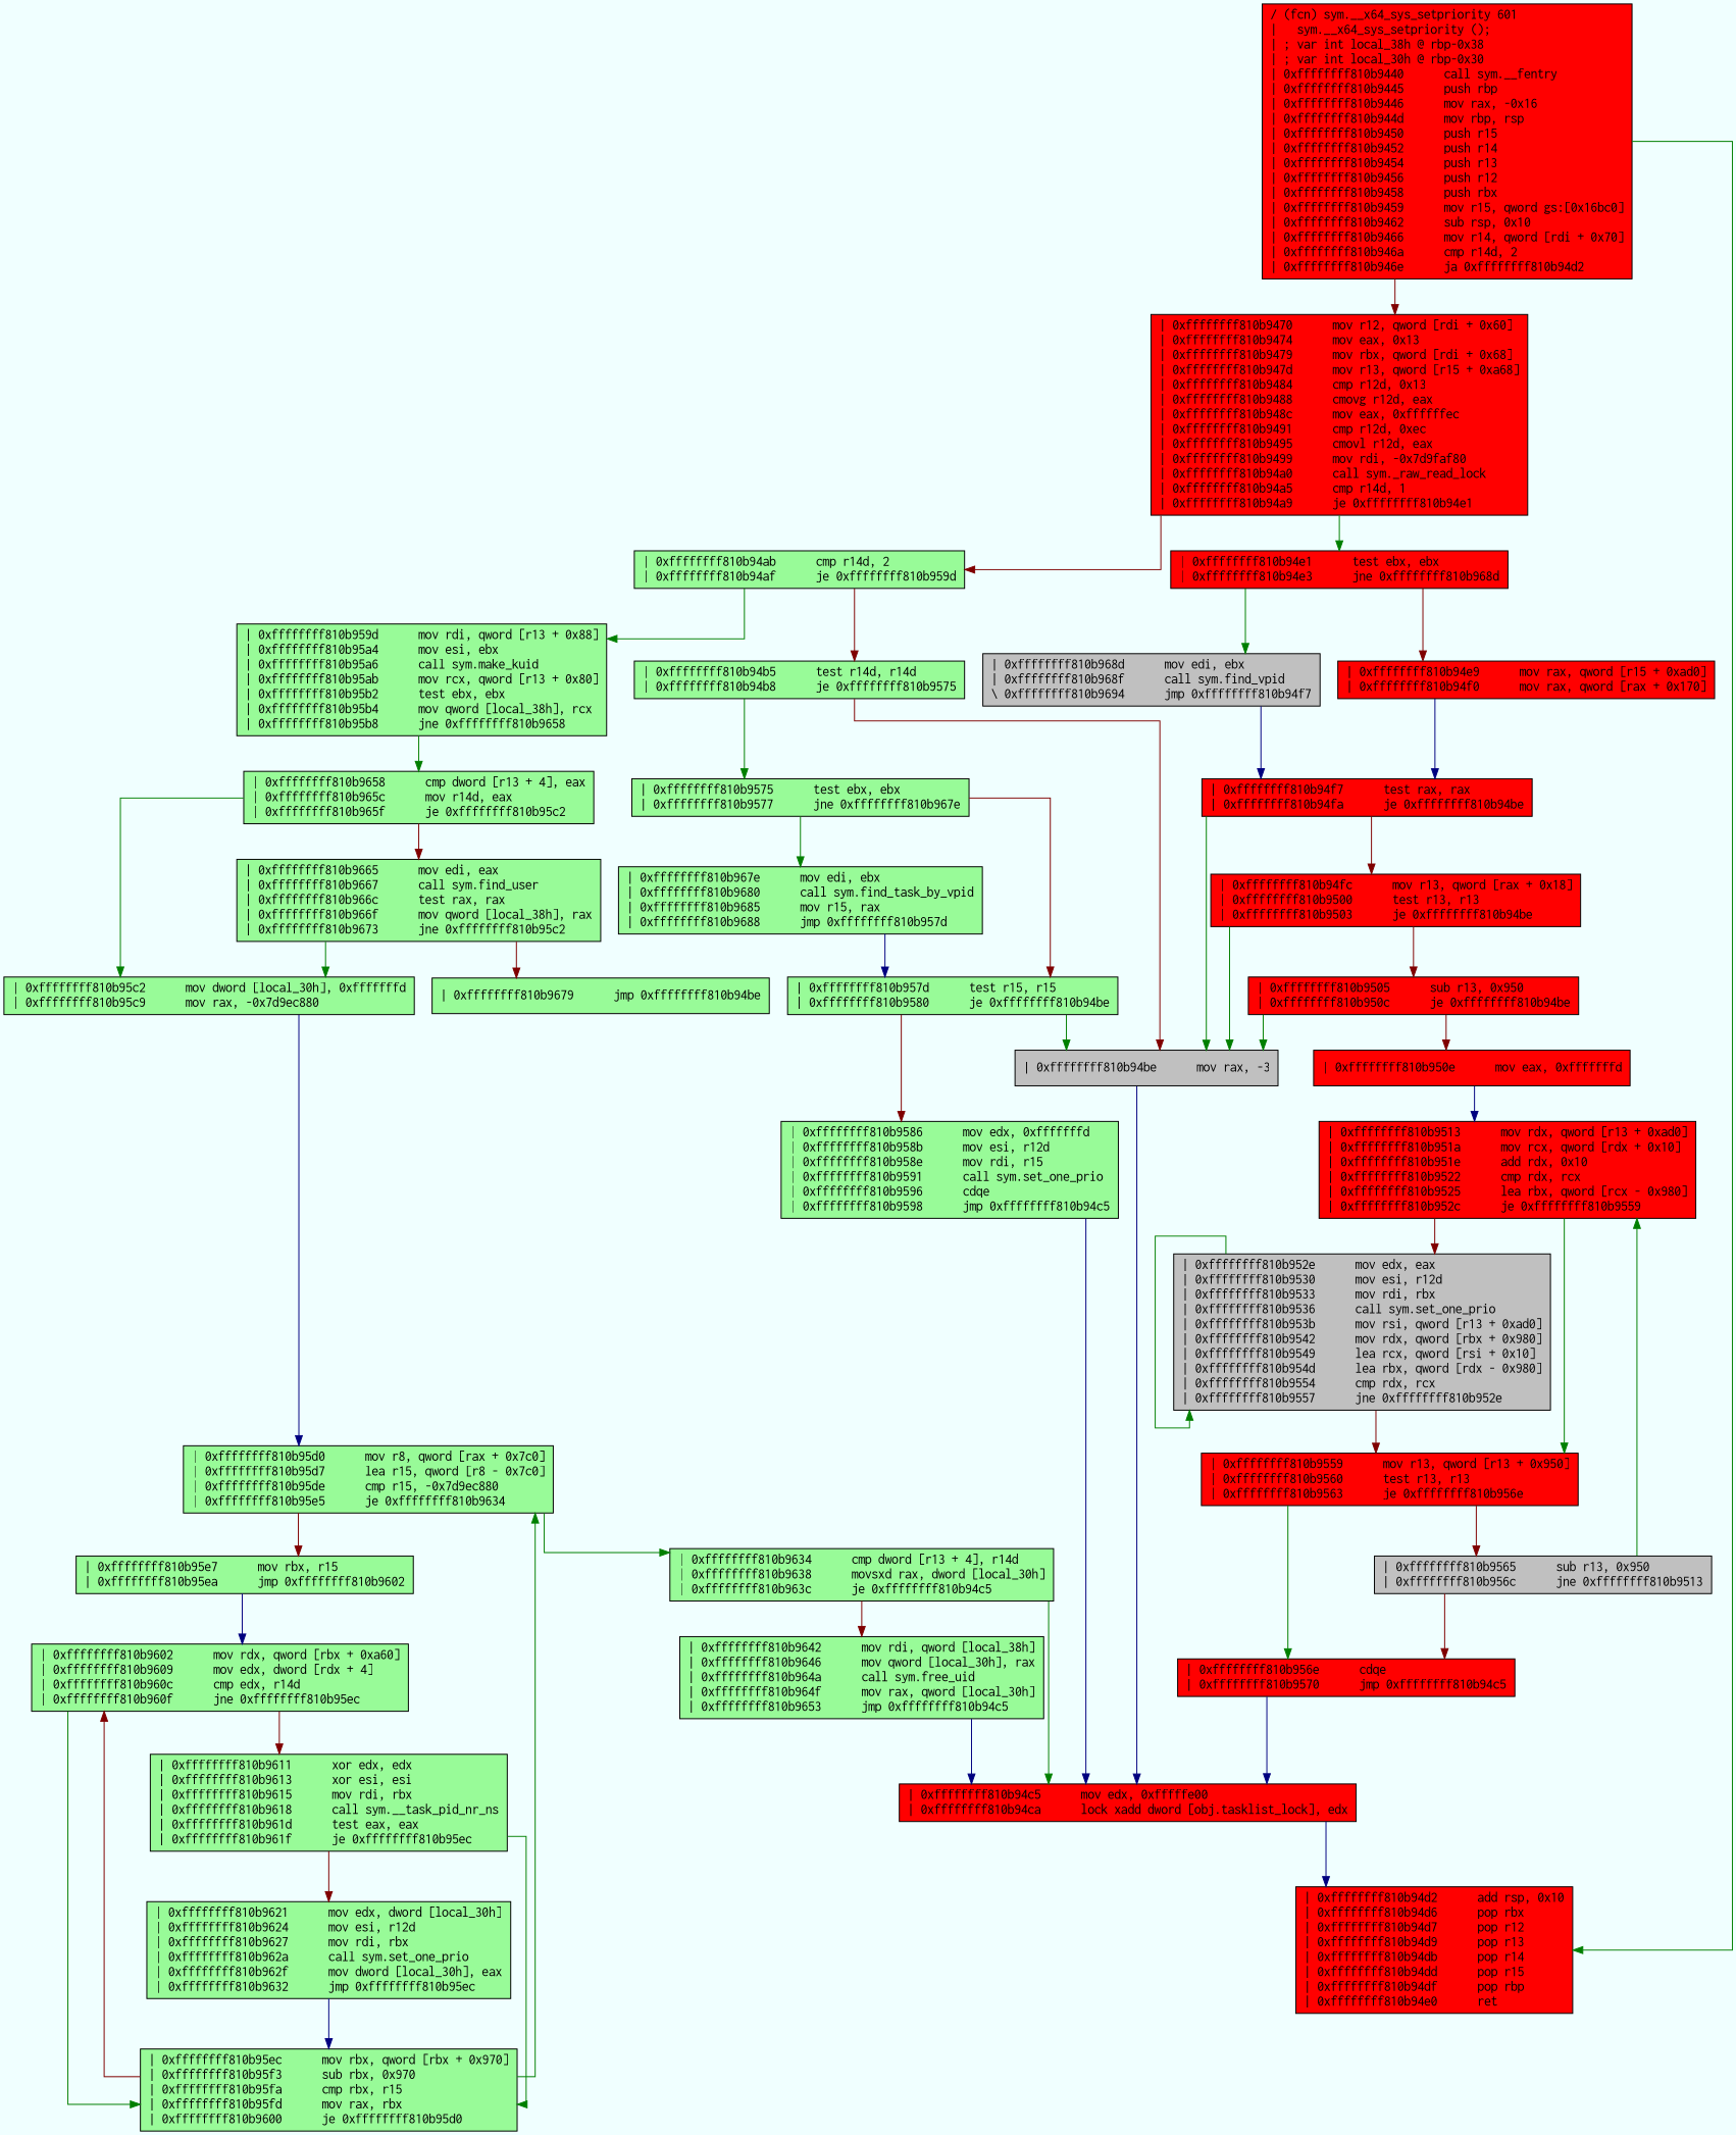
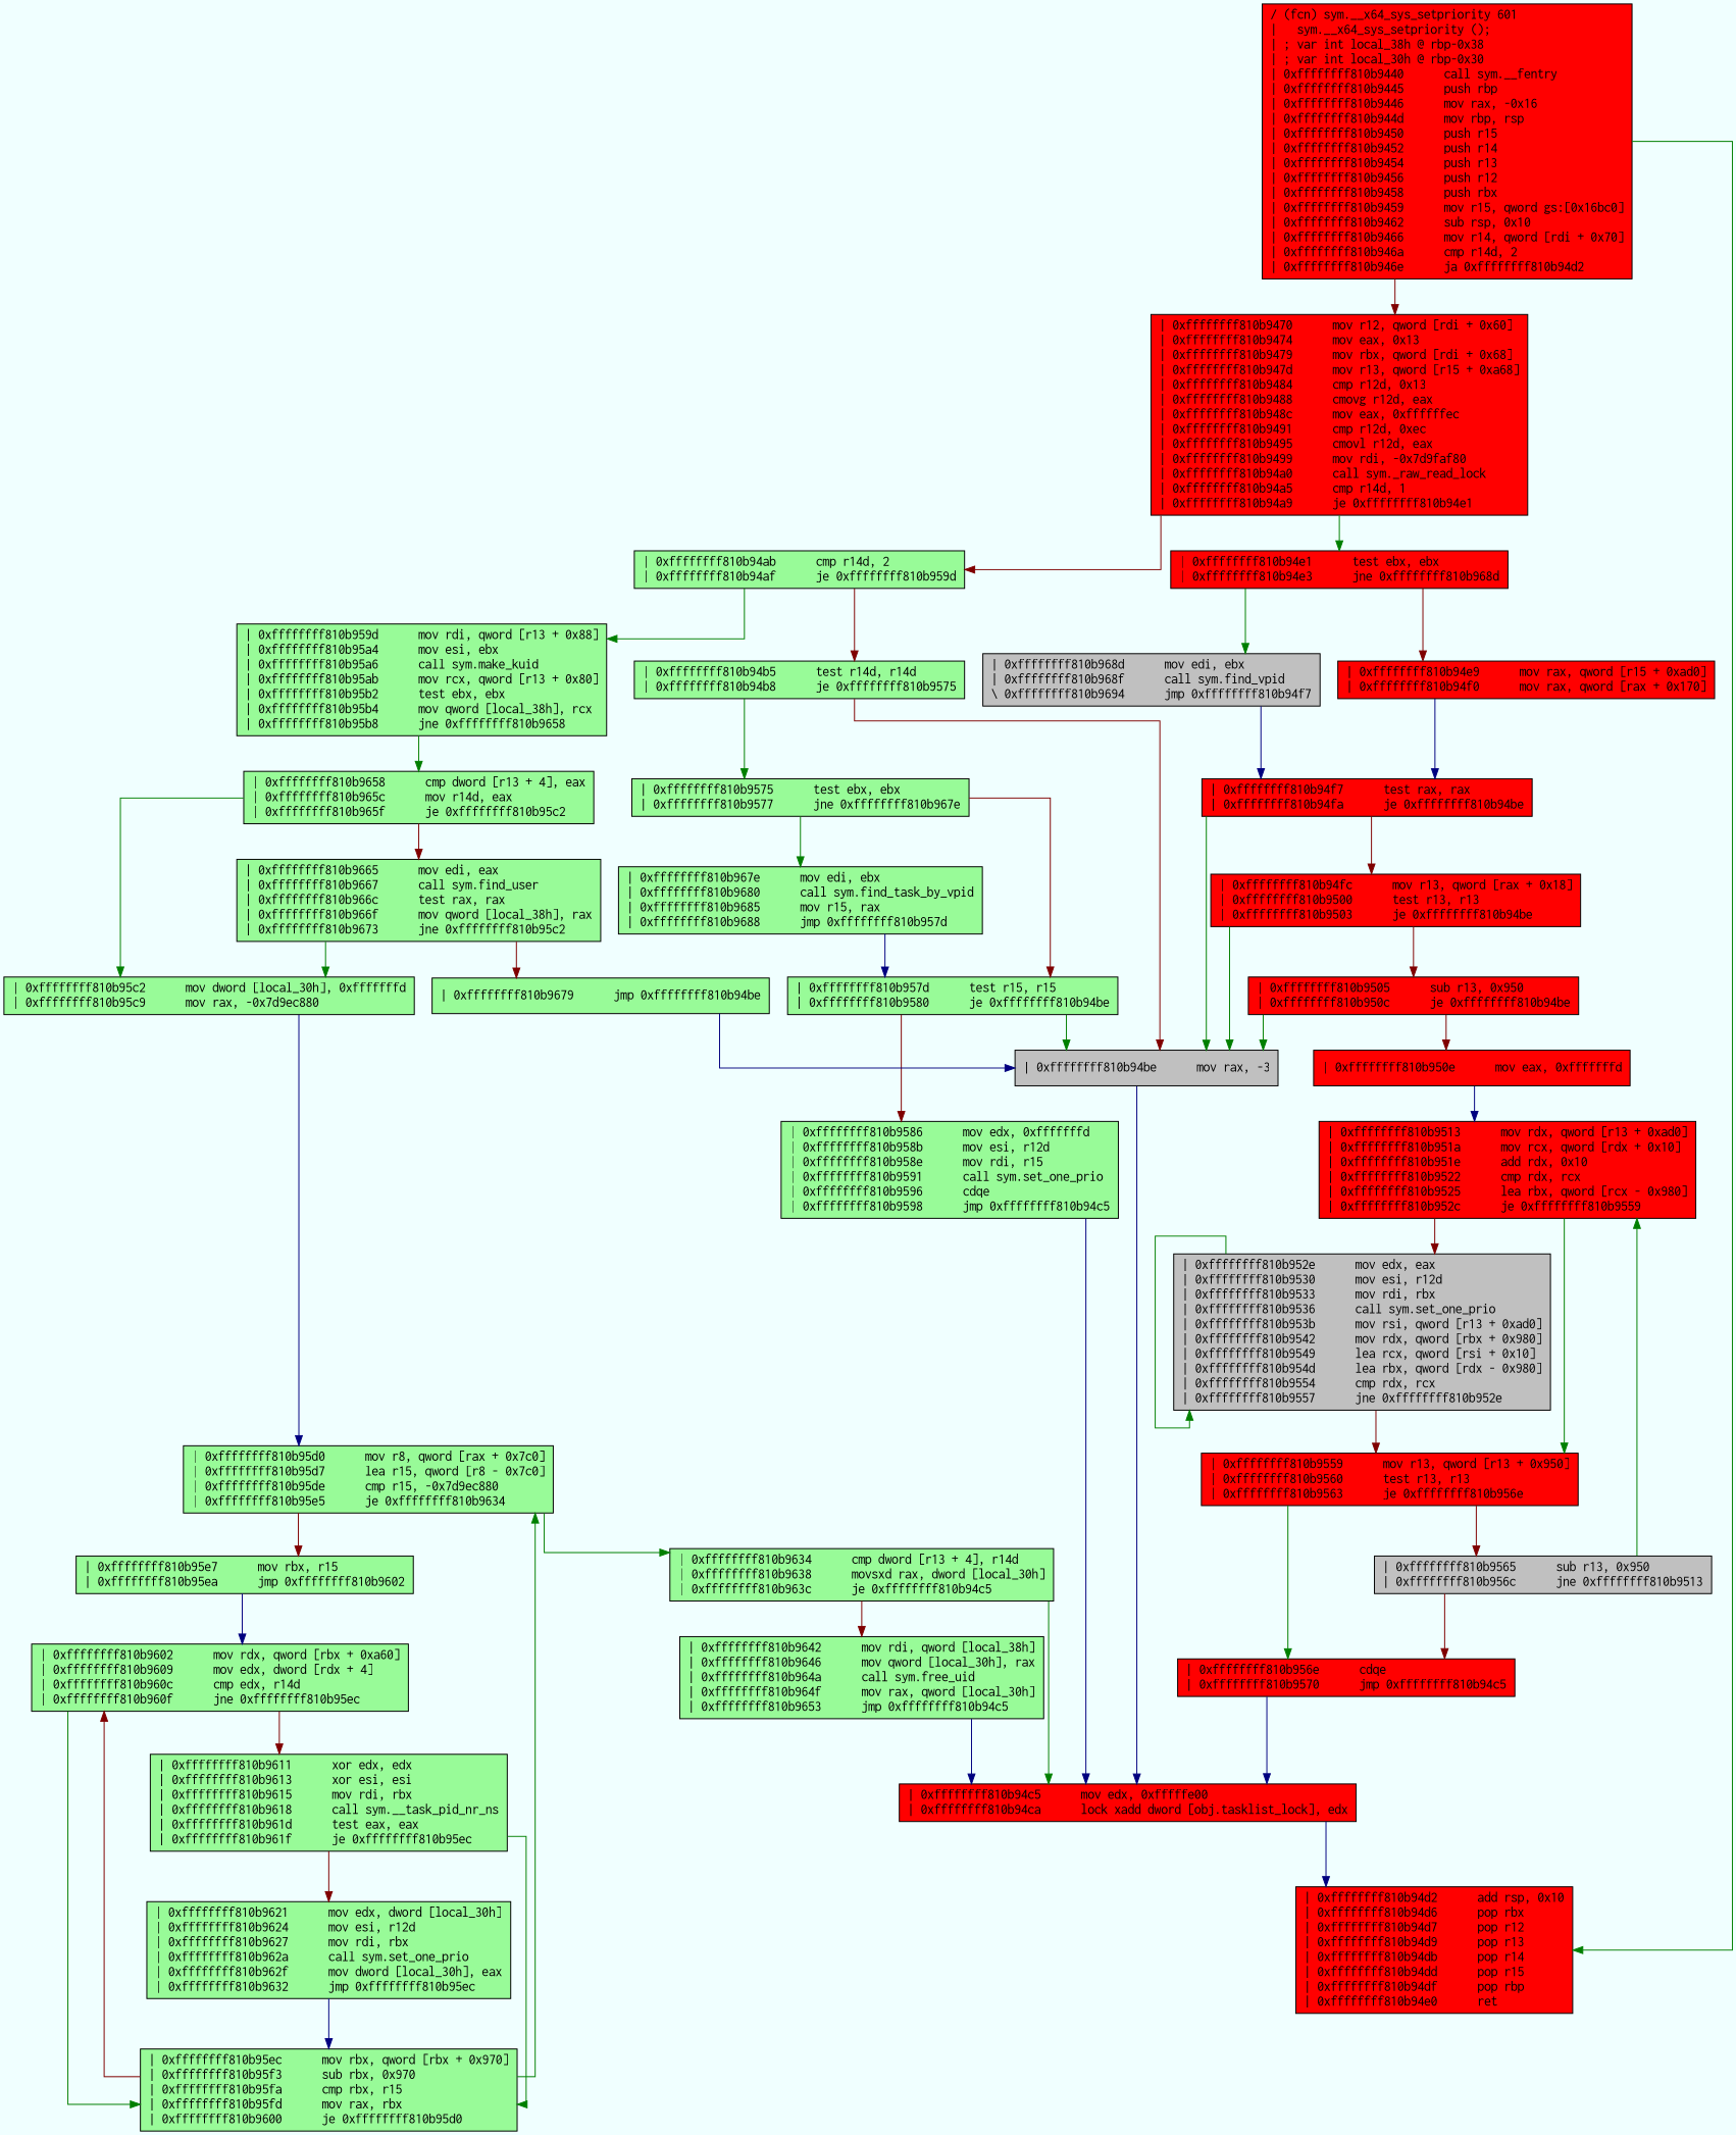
  digraph {
    bgcolor=azure
    fontname=Courier
    fontsize=8
    splines=ortho
    node [color=black fillcolor=palegreen fontname=Courier shape=box style=filled]
    edge [arrowhead=normal color="#007f00"]
    n1 [fillcolor=red label="/ (fcn) sym.__x64_sys_setpriority 601\l|   sym.__x64_sys_setpriority ();\l| ; var int local_38h @ rbp-0x38\l| ; var int local_30h @ rbp-0x30\l| 0xffffffff810b9440      call sym.__fentry\l| 0xffffffff810b9445      push rbp\l| 0xffffffff810b9446      mov rax, -0x16\l| 0xffffffff810b944d      mov rbp, rsp\l| 0xffffffff810b9450      push r15\l| 0xffffffff810b9452      push r14\l| 0xffffffff810b9454      push r13\l| 0xffffffff810b9456      push r12\l| 0xffffffff810b9458      push rbx\l| 0xffffffff810b9459      mov r15, qword gs:[0x16bc0]\l| 0xffffffff810b9462      sub rsp, 0x10\l| 0xffffffff810b9466      mov r14, qword [rdi + 0x70]\l| 0xffffffff810b946a      cmp r14d, 2\l| 0xffffffff810b946e      ja 0xffffffff810b94d2\l"]
    n2 [fillcolor=red label="| 0xffffffff810b94d2      add rsp, 0x10\l| 0xffffffff810b94d6      pop rbx\l| 0xffffffff810b94d7      pop r12\l| 0xffffffff810b94d9      pop r13\l| 0xffffffff810b94db      pop r14\l| 0xffffffff810b94dd      pop r15\l| 0xffffffff810b94df      pop rbp\l| 0xffffffff810b94e0      ret\l"]
    n3 [fillcolor=red label="| 0xffffffff810b9470      mov r12, qword [rdi + 0x60]\l| 0xffffffff810b9474      mov eax, 0x13\l| 0xffffffff810b9479      mov rbx, qword [rdi + 0x68]\l| 0xffffffff810b947d      mov r13, qword [r15 + 0xa68]\l| 0xffffffff810b9484      cmp r12d, 0x13\l| 0xffffffff810b9488      cmovg r12d, eax\l| 0xffffffff810b948c      mov eax, 0xffffffec\l| 0xffffffff810b9491      cmp r12d, 0xec\l| 0xffffffff810b9495      cmovl r12d, eax\l| 0xffffffff810b9499      mov rdi, -0x7d9faf80\l| 0xffffffff810b94a0      call sym._raw_read_lock\l| 0xffffffff810b94a5      cmp r14d, 1\l| 0xffffffff810b94a9      je 0xffffffff810b94e1\l"]
    n4 [fillcolor=red label="| 0xffffffff810b94e1      test ebx, ebx\l| 0xffffffff810b94e3      jne 0xffffffff810b968d\l"]
    n5 [label="| 0xffffffff810b94ab      cmp r14d, 2\l| 0xffffffff810b94af      je 0xffffffff810b959d\l"]
    n6 [fillcolor=gray label="| 0xffffffff810b968d      mov edi, ebx\l| 0xffffffff810b968f      call sym.find_vpid\l\\ 0xffffffff810b9694      jmp 0xffffffff810b94f7\l"]
    n7 [fillcolor=red label="| 0xffffffff810b94e9      mov rax, qword [r15 + 0xad0]\l| 0xffffffff810b94f0      mov rax, qword [rax + 0x170]\l"]
    n8 [label="| 0xffffffff810b959d      mov rdi, qword [r13 + 0x88]\l| 0xffffffff810b95a4      mov esi, ebx\l| 0xffffffff810b95a6      call sym.make_kuid\l| 0xffffffff810b95ab      mov rcx, qword [r13 + 0x80]\l| 0xffffffff810b95b2      test ebx, ebx\l| 0xffffffff810b95b4      mov qword [local_38h], rcx\l| 0xffffffff810b95b8      jne 0xffffffff810b9658\l"]
    n9 [label="| 0xffffffff810b94b5      test r14d, r14d\l| 0xffffffff810b94b8      je 0xffffffff810b9575\l"]
    n10 [fillcolor=red label="| 0xffffffff810b94f7      test rax, rax\l| 0xffffffff810b94fa      je 0xffffffff810b94be\l"]
    n11 [label="| 0xffffffff810b9658      cmp dword [r13 + 4], eax\l| 0xffffffff810b965c      mov r14d, eax\l| 0xffffffff810b965f      je 0xffffffff810b95c2\l"]
    n12 [label="| 0xffffffff810b9575      test ebx, ebx\l| 0xffffffff810b9577      jne 0xffffffff810b967e\l"]
    n13 [fillcolor=gray label="| 0xffffffff810b94be      mov rax, -3\l"]
    n14 [fillcolor=red label="| 0xffffffff810b94fc      mov r13, qword [rax + 0x18]\l| 0xffffffff810b9500      test r13, r13\l| 0xffffffff810b9503      je 0xffffffff810b94be\l"]
    n15 [label="| 0xffffffff810b95c2      mov dword [local_30h], 0xfffffffd\l| 0xffffffff810b95c9      mov rax, -0x7d9ec880\l"]
    n16 [label="| 0xffffffff810b9665      mov edi, eax\l| 0xffffffff810b9667      call sym.find_user\l| 0xffffffff810b966c      test rax, rax\l| 0xffffffff810b966f      mov qword [local_38h], rax\l| 0xffffffff810b9673      jne 0xffffffff810b95c2\l"]
    n17 [label="| 0xffffffff810b967e      mov edi, ebx\l| 0xffffffff810b9680      call sym.find_task_by_vpid\l| 0xffffffff810b9685      mov r15, rax\l| 0xffffffff810b9688      jmp 0xffffffff810b957d\l"]
    n18 [label="| 0xffffffff810b957d      test r15, r15\l| 0xffffffff810b9580      je 0xffffffff810b94be\l"]
    n19 [fillcolor=red label="| 0xffffffff810b94c5      mov edx, 0xfffffe00\l| 0xffffffff810b94ca      lock xadd dword [obj.tasklist_lock], edx\l"]
    n20 [label="| 0xffffffff810b95d0      mov r8, qword [rax + 0x7c0]\l| 0xffffffff810b95d7      lea r15, qword [r8 - 0x7c0]\l| 0xffffffff810b95de      cmp r15, -0x7d9ec880\l| 0xffffffff810b95e5      je 0xffffffff810b9634\l"]
    n21 [label="| 0xffffffff810b9679      jmp 0xffffffff810b94be\l"]
    n22 [label="| 0xffffffff810b9586      mov edx, 0xfffffffd\l| 0xffffffff810b958b      mov esi, r12d\l| 0xffffffff810b958e      mov rdi, r15\l| 0xffffffff810b9591      call sym.set_one_prio\l| 0xffffffff810b9596      cdqe\l| 0xffffffff810b9598      jmp 0xffffffff810b94c5\l"]
    n23 [fillcolor=red label="| 0xffffffff810b9505      sub r13, 0x950\l| 0xffffffff810b950c      je 0xffffffff810b94be\l"]
    n24 [fillcolor=red label="| 0xffffffff810b950e      mov eax, 0xfffffffd\l"]
    n25 [fillcolor=red label="| 0xffffffff810b9513      mov rdx, qword [r13 + 0xad0]\l| 0xffffffff810b951a      mov rcx, qword [rdx + 0x10]\l| 0xffffffff810b951e      add rdx, 0x10\l| 0xffffffff810b9522      cmp rdx, rcx\l| 0xffffffff810b9525      lea rbx, qword [rcx - 0x980]\l| 0xffffffff810b952c      je 0xffffffff810b9559\l"]
    n26 [fillcolor=red label="| 0xffffffff810b9559      mov r13, qword [r13 + 0x950]\l| 0xffffffff810b9560      test r13, r13\l| 0xffffffff810b9563      je 0xffffffff810b956e\l"]
    n27 [fillcolor=gray label="| 0xffffffff810b952e      mov edx, eax\l| 0xffffffff810b9530      mov esi, r12d\l| 0xffffffff810b9533      mov rdi, rbx\l| 0xffffffff810b9536      call sym.set_one_prio\l| 0xffffffff810b953b      mov rsi, qword [r13 + 0xad0]\l| 0xffffffff810b9542      mov rdx, qword [rbx + 0x980]\l| 0xffffffff810b9549      lea rcx, qword [rsi + 0x10]\l| 0xffffffff810b954d      lea rbx, qword [rdx - 0x980]\l| 0xffffffff810b9554      cmp rdx, rcx\l| 0xffffffff810b9557      jne 0xffffffff810b952e\l"]
    n28 [fillcolor=red label="| 0xffffffff810b956e      cdqe\l| 0xffffffff810b9570      jmp 0xffffffff810b94c5\l"]
    n29 [fillcolor=gray label="| 0xffffffff810b9565      sub r13, 0x950\l| 0xffffffff810b956c      jne 0xffffffff810b9513\l"]
    n30 [label="| 0xffffffff810b9634      cmp dword [r13 + 4], r14d\l| 0xffffffff810b9638      movsxd rax, dword [local_30h]\l| 0xffffffff810b963c      je 0xffffffff810b94c5\l"]
    n31 [label="| 0xffffffff810b95e7      mov rbx, r15\l| 0xffffffff810b95ea      jmp 0xffffffff810b9602\l"]
    n32 [label="| 0xffffffff810b9642      mov rdi, qword [local_38h]\l| 0xffffffff810b9646      mov qword [local_30h], rax\l| 0xffffffff810b964a      call sym.free_uid\l| 0xffffffff810b964f      mov rax, qword [local_30h]\l| 0xffffffff810b9653      jmp 0xffffffff810b94c5\l"]
    n33 [label="| 0xffffffff810b9602      mov rdx, qword [rbx + 0xa60]\l| 0xffffffff810b9609      mov edx, dword [rdx + 4]\l| 0xffffffff810b960c      cmp edx, r14d\l| 0xffffffff810b960f      jne 0xffffffff810b95ec\l"]
    n34 [label="| 0xffffffff810b95ec      mov rbx, qword [rbx + 0x970]\l| 0xffffffff810b95f3      sub rbx, 0x970\l| 0xffffffff810b95fa      cmp rbx, r15\l| 0xffffffff810b95fd      mov rax, rbx\l| 0xffffffff810b9600      je 0xffffffff810b95d0\l"]
    n35 [label="| 0xffffffff810b9611      xor edx, edx\l| 0xffffffff810b9613      xor esi, esi\l| 0xffffffff810b9615      mov rdi, rbx\l| 0xffffffff810b9618      call sym.__task_pid_nr_ns\l| 0xffffffff810b961d      test eax, eax\l| 0xffffffff810b961f      je 0xffffffff810b95ec\l"]
    n36 [label="| 0xffffffff810b9621      mov edx, dword [local_30h]\l| 0xffffffff810b9624      mov esi, r12d\l| 0xffffffff810b9627      mov rdi, rbx\l| 0xffffffff810b962a      call sym.set_one_prio\l| 0xffffffff810b962f      mov dword [local_30h], eax\l| 0xffffffff810b9632      jmp 0xffffffff810b95ec\l"]
    n1 -> n2
    n1 -> n3 [color="#7f0000"]
    n3 -> n4
    n3 -> n5 [color="#7f0000"]
    n4 -> n6
    n4 -> n7 [color="#7f0000"]
    n5 -> n8
    n5 -> n9 [color="#7f0000"]
    n6 -> n10 [color="#00007f"]
    n7 -> n10 [color="#00007f"]
    n8 -> n11
    n9 -> n12
    n9 -> n13 [color="#7f0000"]
    n10 -> n13
    n10 -> n14 [color="#7f0000"]
    n11 -> n15
    n11 -> n16 [color="#7f0000"]
    n12 -> n17
    n12 -> n18 [color="#7f0000"]
    n13 -> n19 [color="#00007f"]
    n14 -> n13
    n14 -> n23 [color="#7f0000"]
    n15 -> n20 [color="#00007f"]
    n16 -> n15
    n16 -> n21 [color="#7f0000"]
    n17 -> n18 [color="#00007f"]
    n18 -> n13
    n18 -> n22 [color="#7f0000"]
    n19 -> n2 [color="#00007f"]
    n20 -> n30
    n20 -> n31 [color="#7f0000"]
+   n21 -> n13 [color="#00007f"]
    n22 -> n19 [color="#00007f"]
    n23 -> n13
    n23 -> n24 [color="#7f0000"]
    n24 -> n25 [color="#00007f"]
    n25 -> n26
    n25 -> n27 [color="#7f0000"]
    n26 -> n28
    n26 -> n29 [color="#7f0000"]
    n27 -> n26 [color="#7f0000"]
    n27 -> n27
    n28 -> n19 [color="#00007f"]
    n29 -> n25
    n29 -> n28 [color="#7f0000"]
    n30 -> n19
    n30 -> n32 [color="#7f0000"]
    n31 -> n33 [color="#00007f"]
    n32 -> n19 [color="#00007f"]
    n33 -> n34
    n33 -> n35 [color="#7f0000"]
    n34 -> n20
    n34 -> n33 [color="#7f0000"]
    n35 -> n34
    n35 -> n36 [color="#7f0000"]
    n36 -> n34 [color="#00007f"]
  }
